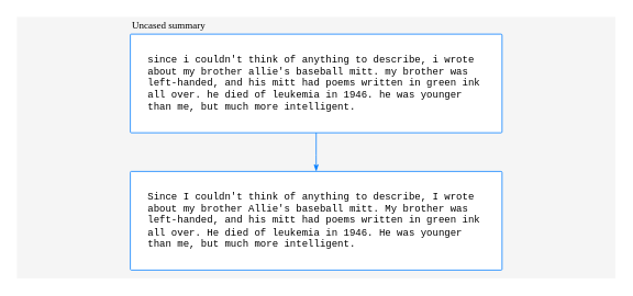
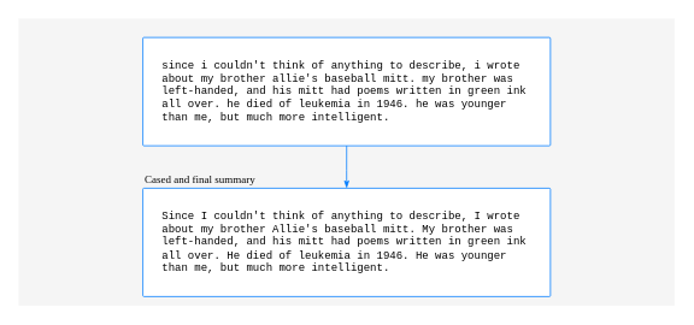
  <mxCell id="0" />
  <mxCell id="1" parent="0" />
  <mxCell id="2" value="" style="rounded=0;whiteSpace=wrap;html=1;strokeColor=none;fillColor=#F5F5F5;" vertex="1" parent="1"><mxGeometry x="20" y="20" width="726" height="318" as="geometry" /></mxCell>
  <mxCell id="3" value="" style="rounded=1;whiteSpace=wrap;html=1;arcSize=1;strokeColor=#007cffff;fillColor=#FFFFFF;fontFamily=Ubuntu;fontSource=https%3A%2F%2Ffonts.googleapis.com%2Fcss%3Ffamily%3DUbuntu;" vertex="1" parent="1"><mxGeometry x="157.63" y="41" width="451" height="120" as="geometry" /></mxCell>
  <mxCell id="4" style="edgeStyle=orthogonalEdgeStyle;rounded=0;orthogonalLoop=1;jettySize=auto;html=1;entryX=0.5;entryY=0;entryDx=0;entryDy=0;endArrow=classicThin;endFill=1;strokeColor=#007CFF;strokeWidth=1;fontFamily=Ubuntu;fontSource=https%3A%2F%2Ffonts.googleapis.com%2Fcss%3Ffamily%3DUbuntu;fontSize=12;exitX=0.5;exitY=1;exitDx=0;exitDy=0;" edge="1" parent="1" source="3" target="7"><mxGeometry relative="1" as="geometry"><mxPoint x="528.343" y="1" as="sourcePoint" /><Array as="points"><mxPoint x="383" y="188" /><mxPoint x="383" y="188" /></Array></mxGeometry></mxCell>
  <mxCell id="5" value="since i couldn't think of anything to describe, i wrote about my brother allie's baseball mitt. my brother was left-handed, and his mitt had poems written in green ink all over. he died of leukemia in 1946. he was younger than me, but much more intelligent." style="text;html=1;fillColor=none;align=left;verticalAlign=middle;rounded=0;labelPosition=center;verticalLabelPosition=middle;fontFamily=Courier New;labelBorderColor=none;spacing=0;spacingLeft=0;whiteSpace=wrap;fontSize=12;" vertex="1" parent="1"><mxGeometry x="178.63" y="47.11" width="409" height="107.78" as="geometry" /></mxCell>
- <mxCell id="6" value="Uncased summary" style="text;html=1;strokeColor=none;fillColor=none;align=left;verticalAlign=middle;whiteSpace=wrap;rounded=0;fontSize=12;fontFamily=Ubuntu;fontSource=https%3A%2F%2Ffonts.googleapis.com%2Fcss%3Ffamily%3DUbuntu;" vertex="1" parent="1"><mxGeometry x="157.63" y="21" width="170" height="20" as="geometry" /></mxCell>
  <mxCell id="7" value="" style="rounded=1;whiteSpace=wrap;html=1;arcSize=1;strokeColor=#007cffff;fillColor=#FFFFFF;fontFamily=Ubuntu;fontSource=https%3A%2F%2Ffonts.googleapis.com%2Fcss%3Ffamily%3DUbuntu;" vertex="1" parent="1"><mxGeometry x="157.63" y="208" width="451" height="120" as="geometry" /></mxCell>
  <mxCell id="8" value="Since I couldn't think of anything to describe, I wrote about my brother Allie's baseball mitt. My brother was left-handed, and his mitt had poems written in green ink all over. He died of leukemia in 1946. He was younger than me, but much more intelligent." style="text;html=1;fillColor=none;align=left;verticalAlign=middle;rounded=0;labelPosition=center;verticalLabelPosition=middle;fontFamily=Courier New;labelBorderColor=none;spacing=0;spacingLeft=0;whiteSpace=wrap;fontSize=12;" vertex="1" parent="1"><mxGeometry x="178.63" y="214.11" width="409" height="107.78" as="geometry" /></mxCell>
+ <mxCell id="9" value="Cased and final summary" style="text;html=1;strokeColor=none;fillColor=none;align=left;verticalAlign=middle;whiteSpace=wrap;rounded=0;fontSize=12;fontFamily=Ubuntu;fontSource=https%3A%2F%2Ffonts.googleapis.com%2Fcss%3Ffamily%3DUbuntu;" vertex="1" parent="1"><mxGeometry x="157.63" y="188" width="170" height="20" as="geometry" /></mxCell>
